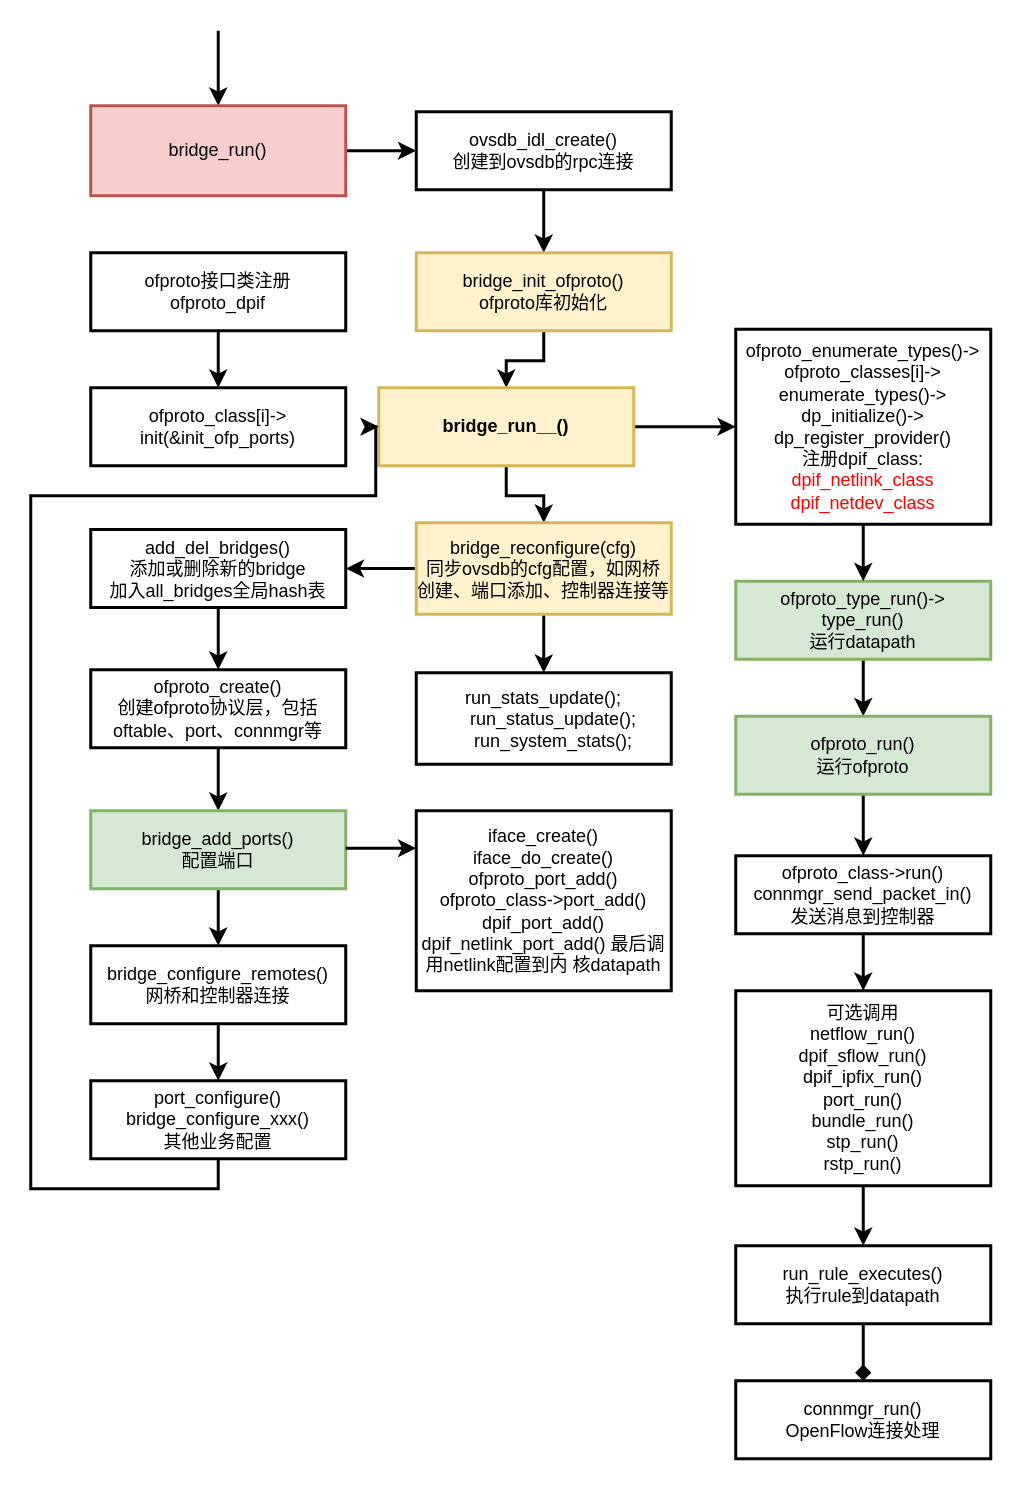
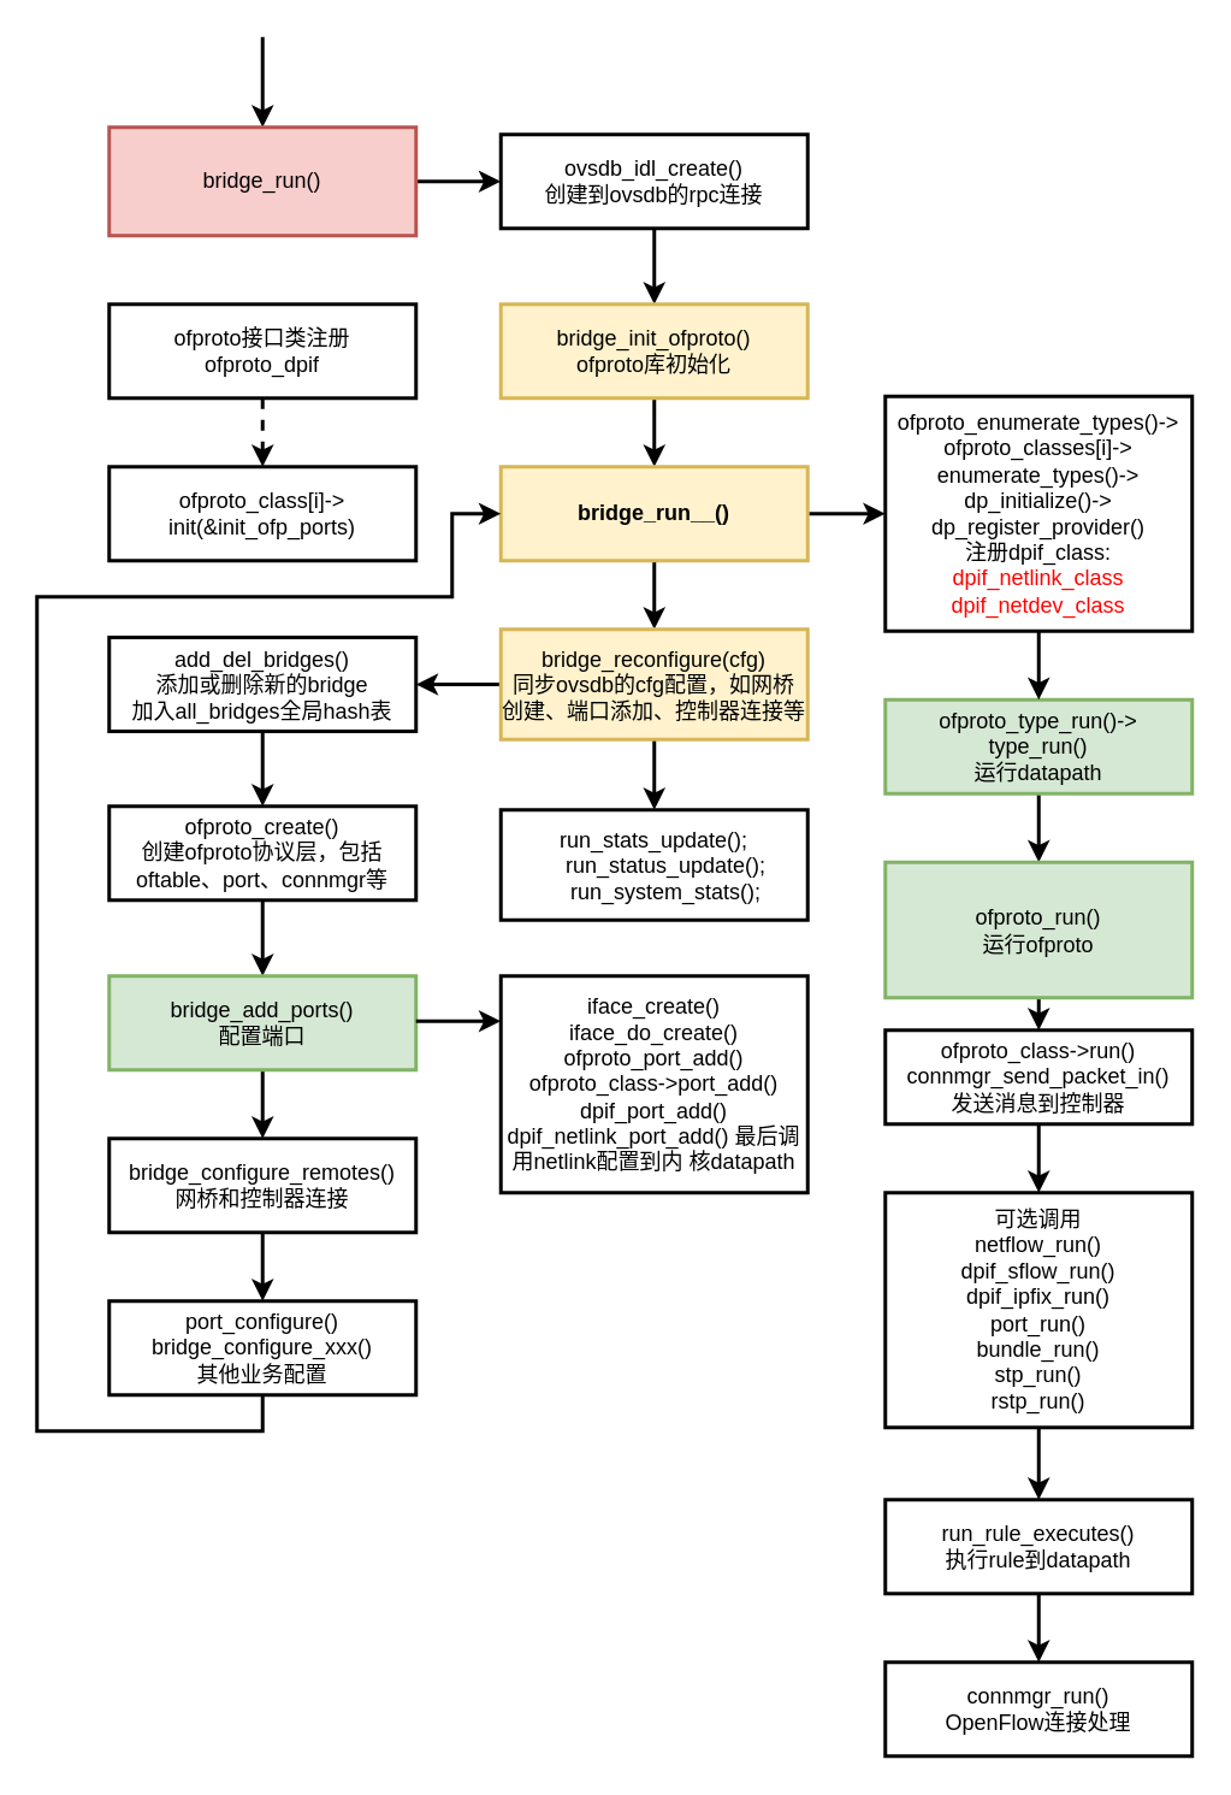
  <mxCell id="0" />
  <mxCell id="1" parent="0" />
  <mxCell id="2" style="edgeStyle=orthogonalEdgeStyle;rounded=0;orthogonalLoop=1;jettySize=auto;html=1;entryX=0;entryY=0.5;entryDx=0;entryDy=0;strokeWidth=2;" edge="1" parent="1" source="4" target="6"><mxGeometry relative="1" as="geometry" /></mxCell>
  <mxCell id="3" style="edgeStyle=orthogonalEdgeStyle;rounded=0;orthogonalLoop=1;jettySize=auto;html=1;exitX=0.5;exitY=0;exitDx=0;exitDy=0;strokeWidth=2;startArrow=classic;startFill=1;endArrow=none;endFill=0;" edge="1" parent="1" source="4"><mxGeometry relative="1" as="geometry"><mxPoint x="145" y="20" as="targetPoint" /></mxGeometry></mxCell>
  <mxCell id="4" value="bridge_run()" style="rounded=0;whiteSpace=wrap;html=1;strokeWidth=2;fillColor=#f8cecc;strokeColor=#b85450;" vertex="1" parent="1"><mxGeometry x="60" y="70" width="170" height="60" as="geometry" /></mxCell>
  <mxCell id="5" style="edgeStyle=orthogonalEdgeStyle;rounded=0;orthogonalLoop=1;jettySize=auto;html=1;exitX=0.5;exitY=1;exitDx=0;exitDy=0;strokeWidth=2;" edge="1" parent="1" source="6" target="8"><mxGeometry relative="1" as="geometry" /></mxCell>
  <mxCell id="6" value="ovsdb_idl_create()&lt;br&gt;创建到ovsdb的rpc连接" style="rounded=0;whiteSpace=wrap;html=1;strokeWidth=2;" vertex="1" parent="1"><mxGeometry x="277" y="74" width="170" height="52" as="geometry" /></mxCell>
  <mxCell id="7" style="edgeStyle=orthogonalEdgeStyle;rounded=0;orthogonalLoop=1;jettySize=auto;html=1;exitX=0.5;exitY=1;exitDx=0;exitDy=0;entryX=0.5;entryY=0;entryDx=0;entryDy=0;strokeWidth=2;" edge="1" parent="1" source="8" target="11"><mxGeometry relative="1" as="geometry" /></mxCell>
  <mxCell id="8" value="bridge_init_ofproto()&lt;br&gt;ofproto库初始化" style="rounded=0;whiteSpace=wrap;html=1;strokeWidth=2;fillColor=#fff2cc;strokeColor=#d6b656;" vertex="1" parent="1"><mxGeometry x="277" y="168" width="170" height="52" as="geometry" /></mxCell>
  <mxCell id="9" style="edgeStyle=orthogonalEdgeStyle;rounded=0;orthogonalLoop=1;jettySize=auto;html=1;exitX=0.5;exitY=1;exitDx=0;exitDy=0;strokeWidth=2;" edge="1" parent="1" source="11" target="14"><mxGeometry relative="1" as="geometry" /></mxCell>
  <mxCell id="10" style="rounded=0;orthogonalLoop=1;jettySize=auto;html=1;exitX=1;exitY=0.5;exitDx=0;exitDy=0;entryX=0;entryY=0.5;entryDx=0;entryDy=0;strokeWidth=2;" edge="1" parent="1" source="11" target="24"><mxGeometry relative="1" as="geometry" /></mxCell>
- <mxCell id="11" value="&lt;b&gt;bridge_run__()&lt;/b&gt;" style="rounded=0;whiteSpace=wrap;html=1;strokeWidth=2;fillColor=#fff2cc;strokeColor=#d6b656;" vertex="1" parent="1"><mxGeometry x="252" y="258" width="170" height="52" as="geometry" /></mxCell>
+ <mxCell id="11" value="&lt;b&gt;bridge_run__()&lt;/b&gt;" style="rounded=0;whiteSpace=wrap;html=1;strokeWidth=2;fillColor=#fff2cc;strokeColor=#d6b656;" vertex="1" parent="1"><mxGeometry x="277" y="258" width="170" height="52" as="geometry" /></mxCell>
  <mxCell id="12" style="edgeStyle=orthogonalEdgeStyle;rounded=0;orthogonalLoop=1;jettySize=auto;html=1;exitX=0.5;exitY=1;exitDx=0;exitDy=0;entryX=0.5;entryY=0;entryDx=0;entryDy=0;strokeWidth=2;" edge="1" parent="1" source="14" target="15"><mxGeometry relative="1" as="geometry" /></mxCell>
  <mxCell id="13" style="edgeStyle=none;rounded=0;orthogonalLoop=1;jettySize=auto;html=1;exitX=0;exitY=0.5;exitDx=0;exitDy=0;entryX=1;entryY=0.5;entryDx=0;entryDy=0;strokeWidth=2;" edge="1" parent="1" source="14" target="33"><mxGeometry relative="1" as="geometry" /></mxCell>
  <mxCell id="14" value="bridge_reconfigure(cfg)&lt;br&gt;同步ovsdb的cfg配置，如网桥创建、端口添加、控制器连接等" style="rounded=0;whiteSpace=wrap;html=1;strokeWidth=2;fillColor=#fff2cc;strokeColor=#d6b656;" vertex="1" parent="1"><mxGeometry x="277" y="348" width="170" height="61" as="geometry" /></mxCell>
  <mxCell id="15" value="&lt;div&gt;run_stats_update();&lt;/div&gt;&lt;div&gt;&amp;nbsp; &amp;nbsp; run_status_update();&lt;/div&gt;&lt;div&gt;&amp;nbsp; &amp;nbsp; run_system_stats();&lt;/div&gt;" style="rounded=0;whiteSpace=wrap;html=1;strokeWidth=2;" vertex="1" parent="1"><mxGeometry x="277" y="448" width="170" height="61" as="geometry" /></mxCell>
  <mxCell id="16" style="edgeStyle=orthogonalEdgeStyle;rounded=0;orthogonalLoop=1;jettySize=auto;html=1;exitX=0.5;exitY=1;exitDx=0;exitDy=0;entryX=0.5;entryY=0;entryDx=0;entryDy=0;strokeWidth=2;" edge="1" parent="1" source="17" target="19"><mxGeometry relative="1" as="geometry" /></mxCell>
  <mxCell id="17" value="ofproto_type_run()-&amp;gt;&lt;br&gt;type_run()&lt;br&gt;运行datapath" style="rounded=0;whiteSpace=wrap;html=1;strokeWidth=2;fillColor=#d5e8d4;strokeColor=#82b366;" vertex="1" parent="1"><mxGeometry x="490" y="387" width="170" height="52" as="geometry" /></mxCell>
  <mxCell id="18" style="edgeStyle=none;rounded=0;orthogonalLoop=1;jettySize=auto;html=1;exitX=0.5;exitY=1;exitDx=0;exitDy=0;entryX=0.5;entryY=0;entryDx=0;entryDy=0;strokeWidth=2;" edge="1" parent="1" source="19" target="26"><mxGeometry relative="1" as="geometry" /></mxCell>
- <mxCell id="19" value="ofproto_run()&lt;br&gt;运行ofproto" style="rounded=0;whiteSpace=wrap;html=1;strokeWidth=2;fillColor=#d5e8d4;strokeColor=#82b366;" vertex="1" parent="1"><mxGeometry x="490" y="477" width="170" height="52" as="geometry" /></mxCell>
- <mxCell id="20" style="edgeStyle=orthogonalEdgeStyle;rounded=0;orthogonalLoop=1;jettySize=auto;html=1;exitX=0.5;exitY=1;exitDx=0;exitDy=0;entryX=0.5;entryY=0;entryDx=0;entryDy=0;strokeWidth=2;" edge="1" parent="1" source="21" target="22"><mxGeometry relative="1" as="geometry" /></mxCell>
+ <mxCell id="19" value="ofproto_run()&lt;br&gt;运行ofproto" style="rounded=0;whiteSpace=wrap;html=1;strokeWidth=2;fillColor=#d5e8d4;strokeColor=#82b366;" vertex="1" parent="1"><mxGeometry x="490" y="477" width="170" height="75" as="geometry" /></mxCell>
+ <mxCell id="20" style="edgeStyle=orthogonalEdgeStyle;rounded=0;orthogonalLoop=1;jettySize=auto;html=1;exitX=0.5;exitY=1;exitDx=0;exitDy=0;entryX=0.5;entryY=0;entryDx=0;entryDy=0;strokeWidth=2;dashed=1;" edge="1" parent="1" source="21" target="22"><mxGeometry relative="1" as="geometry" /></mxCell>
  <mxCell id="21" value="ofproto接口类注册&lt;br&gt;ofproto_dpif" style="rounded=0;whiteSpace=wrap;html=1;strokeWidth=2;" vertex="1" parent="1"><mxGeometry x="60" y="168" width="170" height="52" as="geometry" /></mxCell>
  <mxCell id="22" value="ofproto_class[i]-&amp;gt;&lt;br&gt;init(&amp;amp;init_ofp_ports)" style="rounded=0;whiteSpace=wrap;html=1;strokeWidth=2;" vertex="1" parent="1"><mxGeometry x="60" y="258" width="170" height="52" as="geometry" /></mxCell>
  <mxCell id="23" style="edgeStyle=none;rounded=0;orthogonalLoop=1;jettySize=auto;html=1;exitX=0.5;exitY=1;exitDx=0;exitDy=0;entryX=0.5;entryY=0;entryDx=0;entryDy=0;strokeWidth=2;" edge="1" parent="1" source="24" target="17"><mxGeometry relative="1" as="geometry" /></mxCell>
  <mxCell id="24" value="ofproto_enumerate_types()-&amp;gt;&lt;br&gt;ofproto_classes[i]-&amp;gt;&lt;br&gt;enumerate_types()-&amp;gt;&lt;br&gt;dp_initialize()-&amp;gt;&lt;br&gt;dp_register_provider()&lt;br&gt;注册dpif_class:&lt;br&gt;&lt;font color=&quot;#ff0000&quot;&gt;dpif_netlink_class&lt;br&gt;dpif_netdev_class&lt;/font&gt;" style="rounded=0;whiteSpace=wrap;html=1;strokeWidth=2;" vertex="1" parent="1"><mxGeometry x="490" y="219" width="170" height="130" as="geometry" /></mxCell>
  <mxCell id="25" style="edgeStyle=none;rounded=0;orthogonalLoop=1;jettySize=auto;html=1;exitX=0.5;exitY=1;exitDx=0;exitDy=0;strokeWidth=2;" edge="1" parent="1" source="26" target="28"><mxGeometry relative="1" as="geometry" /></mxCell>
  <mxCell id="26" value="ofproto_class-&amp;gt;run()&lt;br&gt;connmgr_send_packet_in()&lt;br&gt;发送消息到控制器" style="rounded=0;whiteSpace=wrap;html=1;strokeWidth=2;" vertex="1" parent="1"><mxGeometry x="490" y="570" width="170" height="52" as="geometry" /></mxCell>
  <mxCell id="27" style="edgeStyle=none;rounded=0;orthogonalLoop=1;jettySize=auto;html=1;exitX=0.5;exitY=1;exitDx=0;exitDy=0;entryX=0.5;entryY=0;entryDx=0;entryDy=0;strokeWidth=2;" edge="1" parent="1" source="28" target="30"><mxGeometry relative="1" as="geometry" /></mxCell>
  <mxCell id="28" value="可选调用&lt;br&gt;netflow_run()&lt;br&gt;dpif_sflow_run()&lt;br&gt;dpif_ipfix_run()&lt;br&gt;port_run()&lt;br&gt;bundle_run()&lt;br&gt;stp_run()&lt;br&gt;rstp_run()" style="rounded=0;whiteSpace=wrap;html=1;strokeWidth=2;" vertex="1" parent="1"><mxGeometry x="490" y="660" width="170" height="130" as="geometry" /></mxCell>
- <mxCell id="29" style="edgeStyle=none;rounded=0;orthogonalLoop=1;jettySize=auto;html=1;exitX=0.5;exitY=1;exitDx=0;exitDy=0;strokeWidth=2;endArrow=diamond;" edge="1" parent="1" source="30" target="31"><mxGeometry relative="1" as="geometry" /></mxCell>
+ <mxCell id="29" style="edgeStyle=none;rounded=0;orthogonalLoop=1;jettySize=auto;html=1;exitX=0.5;exitY=1;exitDx=0;exitDy=0;strokeWidth=2;" edge="1" parent="1" source="30" target="31"><mxGeometry relative="1" as="geometry" /></mxCell>
  <mxCell id="30" value="run_rule_executes()&lt;br&gt;执行rule到datapath" style="rounded=0;whiteSpace=wrap;html=1;strokeWidth=2;" vertex="1" parent="1"><mxGeometry x="490" y="830" width="170" height="52" as="geometry" /></mxCell>
  <mxCell id="31" value="connmgr_run()&lt;br&gt;OpenFlow连接处理" style="rounded=0;whiteSpace=wrap;html=1;strokeWidth=2;" vertex="1" parent="1"><mxGeometry x="490" y="920" width="170" height="52" as="geometry" /></mxCell>
  <mxCell id="32" style="edgeStyle=none;rounded=0;orthogonalLoop=1;jettySize=auto;html=1;exitX=0.5;exitY=1;exitDx=0;exitDy=0;entryX=0.5;entryY=0;entryDx=0;entryDy=0;strokeWidth=2;" edge="1" parent="1" source="33" target="35"><mxGeometry relative="1" as="geometry" /></mxCell>
  <mxCell id="33" value="add_del_bridges()&lt;br&gt;添加或删除新的bridge&lt;br&gt;加入all_bridges全局hash表" style="rounded=0;whiteSpace=wrap;html=1;strokeWidth=2;" vertex="1" parent="1"><mxGeometry x="60" y="352.5" width="170" height="52" as="geometry" /></mxCell>
  <mxCell id="34" style="edgeStyle=none;rounded=0;orthogonalLoop=1;jettySize=auto;html=1;exitX=0.5;exitY=1;exitDx=0;exitDy=0;entryX=0.5;entryY=0;entryDx=0;entryDy=0;strokeWidth=2;" edge="1" parent="1" source="35" target="37"><mxGeometry relative="1" as="geometry" /></mxCell>
  <mxCell id="35" value="ofproto_create()&lt;br&gt;创建ofproto协议层，包括oftable、port、connmgr等" style="rounded=0;whiteSpace=wrap;html=1;strokeWidth=2;" vertex="1" parent="1"><mxGeometry x="60" y="446" width="170" height="52" as="geometry" /></mxCell>
  <mxCell id="36" style="edgeStyle=none;rounded=0;orthogonalLoop=1;jettySize=auto;html=1;exitX=0.5;exitY=1;exitDx=0;exitDy=0;entryX=0.5;entryY=0;entryDx=0;entryDy=0;strokeWidth=2;" edge="1" parent="1" source="37" target="39"><mxGeometry relative="1" as="geometry" /></mxCell>
  <mxCell id="37" value="bridge_add_ports()&lt;br&gt;配置端口" style="rounded=0;whiteSpace=wrap;html=1;strokeWidth=2;fillColor=#d5e8d4;strokeColor=#82b366;" vertex="1" parent="1"><mxGeometry x="60" y="540" width="170" height="52" as="geometry" /></mxCell>
  <mxCell id="38" style="edgeStyle=none;rounded=0;orthogonalLoop=1;jettySize=auto;html=1;exitX=0.5;exitY=1;exitDx=0;exitDy=0;strokeWidth=2;" edge="1" parent="1" source="39" target="41"><mxGeometry relative="1" as="geometry" /></mxCell>
  <mxCell id="39" value="bridge_configure_remotes()&lt;br&gt;网桥和控制器连接" style="rounded=0;whiteSpace=wrap;html=1;strokeWidth=2;" vertex="1" parent="1"><mxGeometry x="60" y="630" width="170" height="52" as="geometry" /></mxCell>
  <mxCell id="40" style="edgeStyle=orthogonalEdgeStyle;rounded=0;orthogonalLoop=1;jettySize=auto;html=1;exitX=0.5;exitY=1;exitDx=0;exitDy=0;entryX=0;entryY=0.5;entryDx=0;entryDy=0;strokeWidth=2;" edge="1" parent="1" source="41" target="11"><mxGeometry relative="1" as="geometry"><Array as="points"><mxPoint x="145" y="792" /><mxPoint y="792" x="20" /><mxPoint y="330" x="20" /><mxPoint x="250" y="330" /><mxPoint x="250" y="284" /></Array></mxGeometry></mxCell>
  <mxCell id="41" value="port_configure()&lt;br&gt;bridge_configure_xxx()&lt;br&gt;其他业务配置" style="rounded=0;whiteSpace=wrap;html=1;strokeWidth=2;" vertex="1" parent="1"><mxGeometry x="60" y="720" width="170" height="52" as="geometry" /></mxCell>
  <mxCell id="42" value="iface_create()&lt;br&gt;iface_do_create() ofproto_port_add() ofproto_class-&amp;gt;port_add() dpif_port_add() dpif_netlink_port_add() 最后调用netlink配置到内 核datapath" style="rounded=0;whiteSpace=wrap;html=1;strokeWidth=2;" vertex="1" parent="1"><mxGeometry x="277" y="540" width="170" height="120" as="geometry" /></mxCell>
  <mxCell id="43" value="" style="endArrow=classic;html=1;strokeWidth=2;entryX=0;entryY=0.25;entryDx=0;entryDy=0;" edge="1" parent="1"><mxGeometry width="50" height="50" relative="1" as="geometry"><mxPoint x="230" y="565" as="sourcePoint" /><mxPoint x="277" y="565" as="targetPoint" /></mxGeometry></mxCell>
